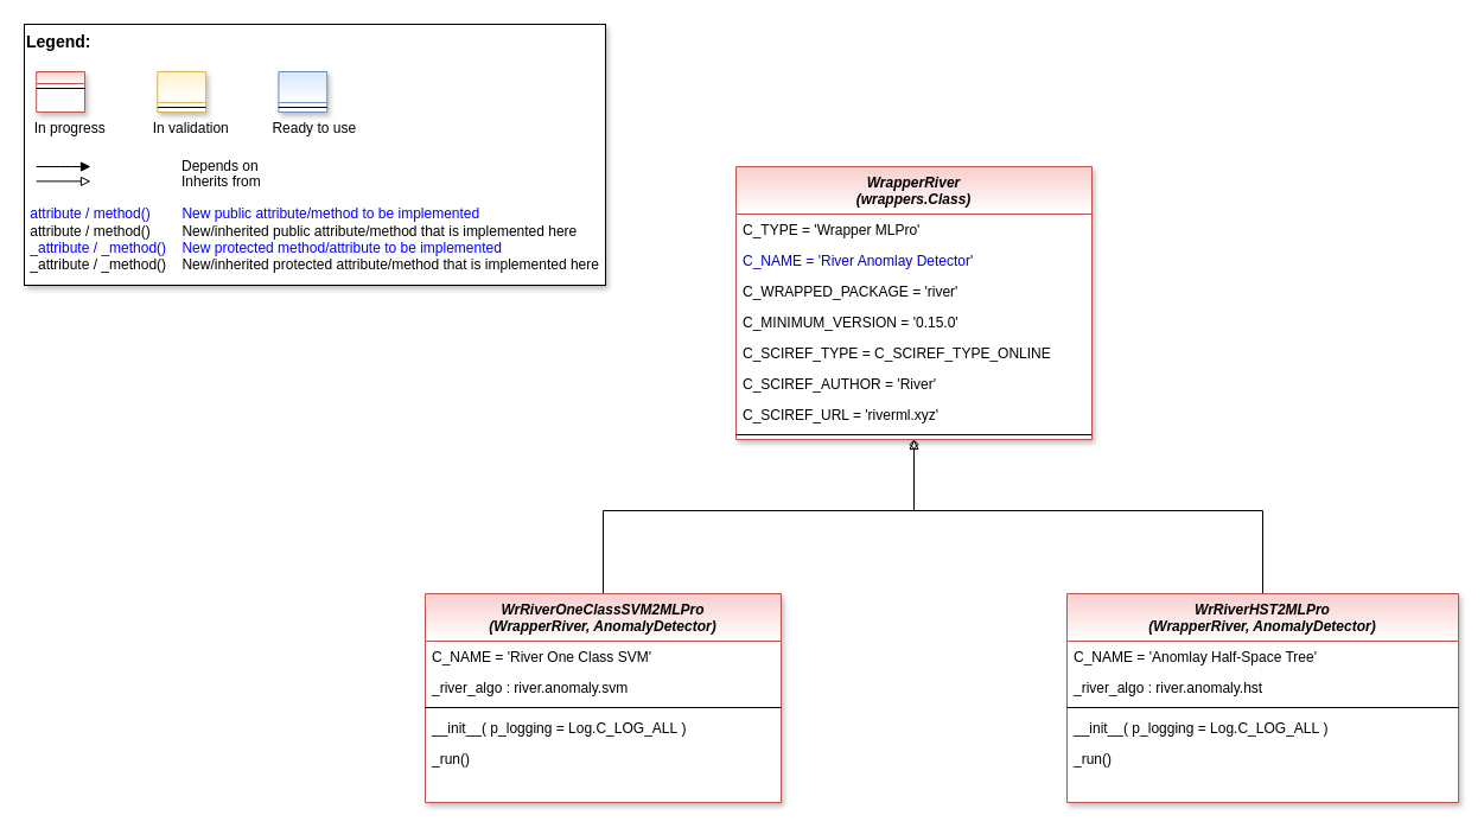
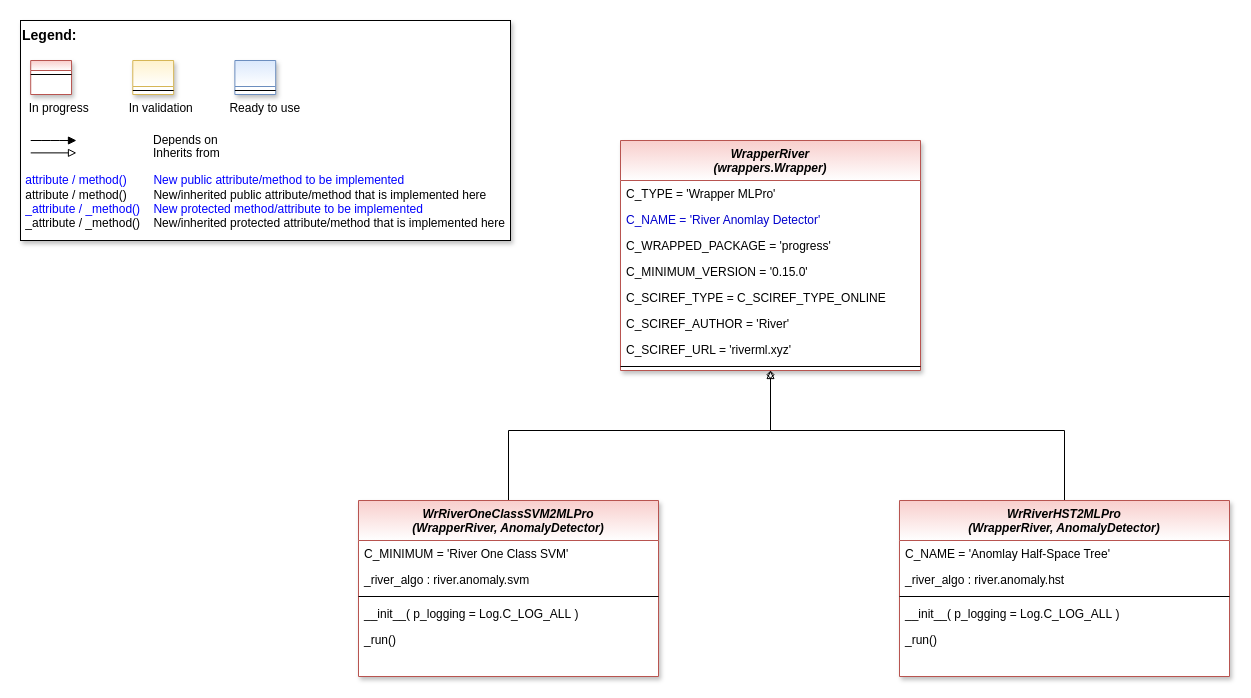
  <mxCell id="0" />
  <mxCell id="1" parent="0" />
  <mxCell id="2" value="" style="group" parent="1" vertex="1" connectable="0"><mxGeometry x="20" y="20" width="490" height="220" as="geometry" /></mxCell>
  <mxCell id="3" value="&lt;font color=&quot;#000000&quot; size=&quot;1&quot;&gt;&lt;b style=&quot;font-size: 14px&quot;&gt;Legend:&lt;br&gt;&lt;/b&gt;&lt;/font&gt;&lt;br&gt;&lt;br&gt;&lt;br&gt;&lt;font color=&quot;#0000ff&quot; style=&quot;font-size: 6px&quot;&gt;&lt;br&gt;&lt;/font&gt;&lt;span style=&quot;color: rgb(0 , 0 , 0)&quot;&gt;&lt;font style=&quot;font-size: 4px&quot;&gt;&amp;nbsp; &amp;nbsp;&lt;/font&gt;&amp;nbsp;In progress&amp;nbsp; &amp;nbsp; &amp;nbsp; &amp;nbsp; &amp;nbsp; &amp;nbsp; In validation&amp;nbsp; &amp;nbsp; &amp;nbsp; &amp;nbsp; &amp;nbsp; &amp;nbsp;Ready to use&lt;/span&gt;&lt;font color=&quot;#000000&quot;&gt;&amp;nbsp;&lt;br&gt;&lt;/font&gt;&lt;font color=&quot;#0000ff&quot;&gt;&lt;br&gt;&lt;br&gt;&lt;br&gt;&lt;br&gt;&amp;nbsp;attribute / method()&amp;nbsp; &amp;nbsp; &amp;nbsp; &amp;nbsp; New public attribute/method to be implemented&lt;/font&gt;&lt;br&gt;&lt;font color=&quot;#000000&quot;&gt;&amp;nbsp;&lt;/font&gt;&lt;font color=&quot;#000000&quot;&gt;attribute / method()&lt;span&gt; &lt;/span&gt;&amp;nbsp; &amp;nbsp; &amp;nbsp; &amp;nbsp;New/inherited public attribute/method that is implemented here&lt;br&gt;&lt;/font&gt;&lt;font color=&quot;#0000ff&quot;&gt;&amp;nbsp;_attribute /&amp;nbsp;&lt;/font&gt;&lt;font color=&quot;#0000ff&quot;&gt;_method()&amp;nbsp; &amp;nbsp; New protected method/attribute to be implemented&lt;/font&gt;&lt;br&gt;&lt;font color=&quot;#000000&quot;&gt;&amp;nbsp;_attribute / _method()&amp;nbsp; &amp;nbsp; New/inherited protected attribute/method that is implemented here&lt;br&gt;&lt;/font&gt;&lt;font color=&quot;#000000&quot;&gt;&lt;br&gt;&lt;br&gt;&lt;br&gt;&lt;br&gt;&lt;br&gt;&lt;/font&gt;" style="text;html=1;align=left;verticalAlign=top;whiteSpace=wrap;rounded=0;fontColor=#006600;strokeColor=#000000;shadow=1;fillColor=#ffffff;" parent="2" vertex="1"><mxGeometry width="490.0" height="220" as="geometry" /></mxCell>
  <mxCell id="4" value="Depends on" style="endArrow=block;html=1;labelPosition=right;verticalLabelPosition=middle;align=left;verticalAlign=middle;endFill=1;fontSize=12;" parent="2" edge="1"><mxGeometry x="-1623.125" y="-2180" width="51.042" height="50" as="geometry"><mxPoint x="10.208" y="120.003" as="sourcePoint" /><mxPoint x="55.991" y="120.003" as="targetPoint" /><mxPoint x="98" as="offset" /><Array as="points"><mxPoint x="30.625" y="120" /></Array></mxGeometry></mxCell>
  <mxCell id="5" value="Inherits from" style="endArrow=block;html=1;labelPosition=right;verticalLabelPosition=middle;align=left;verticalAlign=middle;endFill=0;fontSize=12;" parent="2" edge="1"><mxGeometry x="-1623.125" y="-2180" width="51.042" height="50" as="geometry"><mxPoint x="10.208" y="132.385" as="sourcePoint" /><mxPoint x="55.991" y="132.385" as="targetPoint" /><mxPoint x="98" y="1" as="offset" /></mxGeometry></mxCell>
  <mxCell id="6" value="" style="swimlane;fontStyle=3;align=center;verticalAlign=top;childLayout=stackLayout;horizontal=1;startSize=10;horizontalStack=0;resizeParent=1;resizeLast=0;collapsible=1;marginBottom=0;rounded=0;shadow=1;strokeWidth=1;fillColor=#f8cecc;strokeColor=#b85450;gradientColor=#ffffff;swimlaneFillColor=#ffffff;" parent="2" vertex="1"><mxGeometry x="10.208" y="40" width="40.833" height="34" as="geometry"><mxRectangle x="230" y="140" width="160" height="26" as="alternateBounds" /></mxGeometry></mxCell>
  <mxCell id="7" value="" style="line;html=1;strokeWidth=1;align=left;verticalAlign=middle;spacingTop=-1;spacingLeft=3;spacingRight=3;rotatable=0;labelPosition=right;points=[];portConstraint=eastwest;" parent="6" vertex="1"><mxGeometry y="10" width="40.833" height="8" as="geometry" /></mxCell>
  <mxCell id="8" value="" style="swimlane;fontStyle=3;align=center;verticalAlign=top;childLayout=stackLayout;horizontal=1;startSize=26;horizontalStack=0;resizeParent=1;resizeLast=0;collapsible=1;marginBottom=0;rounded=0;shadow=1;strokeWidth=1;fillColor=#fff2cc;strokeColor=#d6b656;gradientColor=#ffffff;swimlaneFillColor=#ffffff;" parent="2" vertex="1"><mxGeometry x="112.292" y="40" width="40.833" height="34" as="geometry"><mxRectangle x="230" y="140" width="160" height="26" as="alternateBounds" /></mxGeometry></mxCell>
  <mxCell id="9" value="" style="line;html=1;strokeWidth=1;align=left;verticalAlign=middle;spacingTop=-1;spacingLeft=3;spacingRight=3;rotatable=0;labelPosition=right;points=[];portConstraint=eastwest;" parent="8" vertex="1"><mxGeometry y="26" width="40.833" height="8" as="geometry" /></mxCell>
  <mxCell id="10" value="" style="swimlane;fontStyle=3;align=center;verticalAlign=top;childLayout=stackLayout;horizontal=1;startSize=26;horizontalStack=0;resizeParent=1;resizeLast=0;collapsible=1;marginBottom=0;rounded=0;shadow=1;strokeWidth=1;fillColor=#dae8fc;strokeColor=#6c8ebf;gradientColor=#ffffff;swimlaneFillColor=#ffffff;" parent="2" vertex="1"><mxGeometry x="214.375" y="40" width="40.833" height="34" as="geometry"><mxRectangle x="230" y="140" width="160" height="26" as="alternateBounds" /></mxGeometry></mxCell>
  <mxCell id="11" value="" style="line;html=1;strokeWidth=1;align=left;verticalAlign=middle;spacingTop=-1;spacingLeft=3;spacingRight=3;rotatable=0;labelPosition=right;points=[];portConstraint=eastwest;" parent="10" vertex="1"><mxGeometry y="26" width="40.833" height="8" as="geometry" /></mxCell>
  <mxCell id="12" style="edgeStyle=orthogonalEdgeStyle;rounded=0;orthogonalLoop=1;jettySize=auto;html=1;exitX=0.5;exitY=0;exitDx=0;exitDy=0;entryX=0.5;entryY=1;entryDx=0;entryDy=0;endArrow=diamond;endFill=0;" parent="1" source="13" target="26" edge="1"><mxGeometry relative="1" as="geometry"><Array as="points"><mxPoint x="1064" y="430" /><mxPoint x="770" y="430" /></Array></mxGeometry></mxCell>
  <mxCell id="13" value="WrRiverHST2MLPro &#10;(WrapperRiver, AnomalyDetector)" style="swimlane;fontStyle=3;align=center;verticalAlign=top;childLayout=stackLayout;horizontal=1;startSize=40;horizontalStack=0;resizeParent=1;resizeLast=0;collapsible=1;marginBottom=0;rounded=0;shadow=1;strokeWidth=1;fillColor=#f8cecc;strokeColor=#b85450;swimlaneFillColor=#ffffff;gradientColor=#ffffff;" parent="1" vertex="1"><mxGeometry x="899" y="500" width="330" height="176" as="geometry"><mxRectangle x="230" y="140" width="160" height="26" as="alternateBounds" /></mxGeometry></mxCell>
  <mxCell id="14" value="C_NAME = 'Anomlay Half-Space Tree'" style="text;align=left;verticalAlign=top;spacingLeft=4;spacingRight=4;overflow=hidden;rotatable=0;points=[[0,0.5],[1,0.5]];portConstraint=eastwest;fontColor=default;" parent="13" vertex="1"><mxGeometry y="40" width="330" height="26" as="geometry" /></mxCell>
  <mxCell id="15" value="_river_algo : river.anomaly.hst" style="text;align=left;verticalAlign=top;spacingLeft=4;spacingRight=4;overflow=hidden;rotatable=0;points=[[0,0.5],[1,0.5]];portConstraint=eastwest;fontColor=default;" parent="13" vertex="1"><mxGeometry y="66" width="330" height="26" as="geometry" /></mxCell>
  <mxCell id="16" value="" style="line;html=1;strokeWidth=1;align=left;verticalAlign=middle;spacingTop=-1;spacingLeft=3;spacingRight=3;rotatable=0;labelPosition=right;points=[];portConstraint=eastwest;" parent="13" vertex="1"><mxGeometry y="92" width="330" height="8" as="geometry" /></mxCell>
  <mxCell id="17" value="__init__( p_logging = Log.C_LOG_ALL )" style="text;align=left;verticalAlign=top;spacingLeft=4;spacingRight=4;overflow=hidden;rotatable=0;points=[[0,0.5],[1,0.5]];portConstraint=eastwest;fontColor=default;" vertex="1" parent="13"><mxGeometry y="100" width="330" height="26" as="geometry" /></mxCell>
  <mxCell id="18" value="_run()" style="text;align=left;verticalAlign=top;spacingLeft=4;spacingRight=4;overflow=hidden;rotatable=0;points=[[0,0.5],[1,0.5]];portConstraint=eastwest;fontColor=default;" parent="13" vertex="1"><mxGeometry y="126" width="330" height="50" as="geometry" /></mxCell>
  <mxCell id="19" style="edgeStyle=orthogonalEdgeStyle;rounded=0;orthogonalLoop=1;jettySize=auto;html=1;fontColor=default;endArrow=block;endFill=0;exitX=0.5;exitY=0;exitDx=0;exitDy=0;" parent="1" source="20" target="26" edge="1"><mxGeometry relative="1" as="geometry"><Array as="points"><mxPoint x="508" y="430" /><mxPoint x="770" y="430" /></Array><mxPoint x="400" y="470" as="sourcePoint" /></mxGeometry></mxCell>
  <mxCell id="20" value="WrRiverOneClassSVM2MLPro&#10;(WrapperRiver, AnomalyDetector)" style="swimlane;fontStyle=3;align=center;verticalAlign=top;childLayout=stackLayout;horizontal=1;startSize=40;horizontalStack=0;resizeParent=1;resizeLast=0;collapsible=1;marginBottom=0;rounded=0;shadow=1;strokeWidth=1;fillColor=#f8cecc;strokeColor=#b85450;swimlaneFillColor=#ffffff;gradientColor=#ffffff;" parent="1" vertex="1"><mxGeometry x="358" y="500" width="300" height="176" as="geometry"><mxRectangle x="230" y="140" width="160" height="26" as="alternateBounds" /></mxGeometry></mxCell>
- <mxCell id="21" value="C_NAME = 'River One Class SVM'" style="text;align=left;verticalAlign=top;spacingLeft=4;spacingRight=4;overflow=hidden;rotatable=0;points=[[0,0.5],[1,0.5]];portConstraint=eastwest;fontColor=default;" parent="20" vertex="1"><mxGeometry y="40" width="300" height="26" as="geometry" /></mxCell>
+ <mxCell id="21" value="C_MINIMUM = 'River One Class SVM'" style="text;align=left;verticalAlign=top;spacingLeft=4;spacingRight=4;overflow=hidden;rotatable=0;points=[[0,0.5],[1,0.5]];portConstraint=eastwest;fontColor=default;" parent="20" vertex="1"><mxGeometry y="40" width="300" height="26" as="geometry" /></mxCell>
  <mxCell id="22" value="_river_algo : river.anomaly.svm" style="text;align=left;verticalAlign=top;spacingLeft=4;spacingRight=4;overflow=hidden;rotatable=0;points=[[0,0.5],[1,0.5]];portConstraint=eastwest;fontColor=default;" vertex="1" parent="20"><mxGeometry y="66" width="300" height="26" as="geometry" /></mxCell>
  <mxCell id="23" value="" style="line;html=1;strokeWidth=1;align=left;verticalAlign=middle;spacingTop=-1;spacingLeft=3;spacingRight=3;rotatable=0;labelPosition=right;points=[];portConstraint=eastwest;" parent="20" vertex="1"><mxGeometry y="92" width="300" height="8" as="geometry" /></mxCell>
  <mxCell id="24" value="__init__( p_logging = Log.C_LOG_ALL )" style="text;align=left;verticalAlign=top;spacingLeft=4;spacingRight=4;overflow=hidden;rotatable=0;points=[[0,0.5],[1,0.5]];portConstraint=eastwest;fontColor=default;" parent="20" vertex="1"><mxGeometry y="100" width="300" height="26" as="geometry" /></mxCell>
  <mxCell id="25" value="_run()" style="text;align=left;verticalAlign=top;spacingLeft=4;spacingRight=4;overflow=hidden;rotatable=0;points=[[0,0.5],[1,0.5]];portConstraint=eastwest;fontColor=default;" vertex="1" parent="20"><mxGeometry y="126" width="300" height="50" as="geometry" /></mxCell>
- <mxCell id="26" value="WrapperRiver &#10;(wrappers.Class)" style="swimlane;fontStyle=3;align=center;verticalAlign=top;childLayout=stackLayout;horizontal=1;startSize=40;horizontalStack=0;resizeParent=1;resizeLast=0;collapsible=1;marginBottom=0;rounded=0;shadow=1;strokeWidth=1;fillColor=#f8cecc;strokeColor=#b85450;swimlaneFillColor=#ffffff;gradientColor=#ffffff;" parent="1" vertex="1"><mxGeometry x="620" y="140" width="300" height="230" as="geometry"><mxRectangle x="640" y="160" width="160" height="26" as="alternateBounds" /></mxGeometry></mxCell>
+ <mxCell id="26" value="WrapperRiver &#10;(wrappers.Wrapper)" style="swimlane;fontStyle=3;align=center;verticalAlign=top;childLayout=stackLayout;horizontal=1;startSize=40;horizontalStack=0;resizeParent=1;resizeLast=0;collapsible=1;marginBottom=0;rounded=0;shadow=1;strokeWidth=1;fillColor=#f8cecc;strokeColor=#b85450;swimlaneFillColor=#ffffff;gradientColor=#ffffff;" parent="1" vertex="1"><mxGeometry x="620" y="140" width="300" height="230" as="geometry"><mxRectangle x="640" y="160" width="160" height="26" as="alternateBounds" /></mxGeometry></mxCell>
  <mxCell id="27" value="C_TYPE = 'Wrapper MLPro'" style="text;align=left;verticalAlign=top;spacingLeft=4;spacingRight=4;overflow=hidden;rotatable=0;points=[[0,0.5],[1,0.5]];portConstraint=eastwest;fontColor=default;" parent="26" vertex="1"><mxGeometry y="40" width="300" height="26" as="geometry" /></mxCell>
  <mxCell id="28" value="C_NAME = 'River Anomlay Detector'" style="text;align=left;verticalAlign=top;spacingLeft=4;spacingRight=4;overflow=hidden;rotatable=0;points=[[0,0.5],[1,0.5]];portConstraint=eastwest;fontColor=#0000CC;" parent="26" vertex="1"><mxGeometry y="66" width="300" height="26" as="geometry" /></mxCell>
- <mxCell id="29" value="C_WRAPPED_PACKAGE = 'river'" style="text;align=left;verticalAlign=top;spacingLeft=4;spacingRight=4;overflow=hidden;rotatable=0;points=[[0,0.5],[1,0.5]];portConstraint=eastwest;fontColor=default;" parent="26" vertex="1"><mxGeometry y="92" width="300" height="26" as="geometry" /></mxCell>
+ <mxCell id="29" value="C_WRAPPED_PACKAGE = 'progress'" style="text;align=left;verticalAlign=top;spacingLeft=4;spacingRight=4;overflow=hidden;rotatable=0;points=[[0,0.5],[1,0.5]];portConstraint=eastwest;fontColor=default;" parent="26" vertex="1"><mxGeometry y="92" width="300" height="26" as="geometry" /></mxCell>
  <mxCell id="30" value="C_MINIMUM_VERSION = '0.15.0'" style="text;align=left;verticalAlign=top;spacingLeft=4;spacingRight=4;overflow=hidden;rotatable=0;points=[[0,0.5],[1,0.5]];portConstraint=eastwest;fontColor=default;" parent="26" vertex="1"><mxGeometry y="118" width="300" height="26" as="geometry" /></mxCell>
  <mxCell id="31" value="C_SCIREF_TYPE = C_SCIREF_TYPE_ONLINE" style="text;align=left;verticalAlign=top;spacingLeft=4;spacingRight=4;overflow=hidden;rotatable=0;points=[[0,0.5],[1,0.5]];portConstraint=eastwest;fontColor=default;" parent="26" vertex="1"><mxGeometry y="144" width="300" height="26" as="geometry" /></mxCell>
  <mxCell id="32" value="C_SCIREF_AUTHOR = 'River'" style="text;align=left;verticalAlign=top;spacingLeft=4;spacingRight=4;overflow=hidden;rotatable=0;points=[[0,0.5],[1,0.5]];portConstraint=eastwest;fontColor=default;" parent="26" vertex="1"><mxGeometry y="170" width="300" height="26" as="geometry" /></mxCell>
  <mxCell id="33" value="C_SCIREF_URL = 'riverml.xyz'" style="text;align=left;verticalAlign=top;spacingLeft=4;spacingRight=4;overflow=hidden;rotatable=0;points=[[0,0.5],[1,0.5]];portConstraint=eastwest;fontColor=default;" parent="26" vertex="1"><mxGeometry y="196" width="300" height="26" as="geometry" /></mxCell>
  <mxCell id="34" value="" style="line;html=1;strokeWidth=1;align=left;verticalAlign=middle;spacingTop=-1;spacingLeft=3;spacingRight=3;rotatable=0;labelPosition=right;points=[];portConstraint=eastwest;" parent="26" vertex="1"><mxGeometry y="222" width="300" height="8" as="geometry" /></mxCell>
